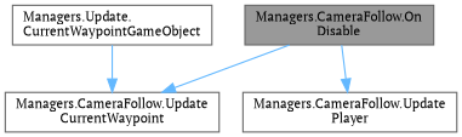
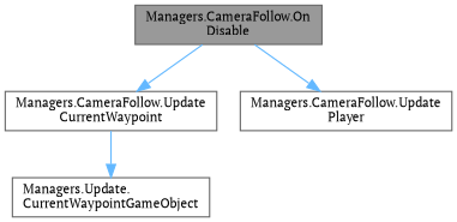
  digraph {
    fontname="PT Serif"
    rankdir=TB
    node [color=grey40 fillcolor=white fontname="PT Serif" fontsize=10 shape=box style=filled]
    edge [color=steelblue1 fontname="PT Serif" fontsize=10 labelfontname=Helvetica labelfontsize=10 style=solid]
    n1 [color=gray40 fillcolor=grey60 fontcolor=black height=0.2 label="Managers.CameraFollow.On\lDisable" width=0.4]
    n2 [height=0.2 label="Managers.CameraFollow.Update\lCurrentWaypoint" width=0.4]
    n3 [height=0.2 label="Managers.CameraFollow.Update\lPlayer" width=0.4]
    n4 [height=0.2 label="Managers.Update.\lCurrentWaypointGameObject" width=0.4]
    n1 -> n2
    n1 -> n3
-   n4 -> n2
+   n2 -> n4
  }
